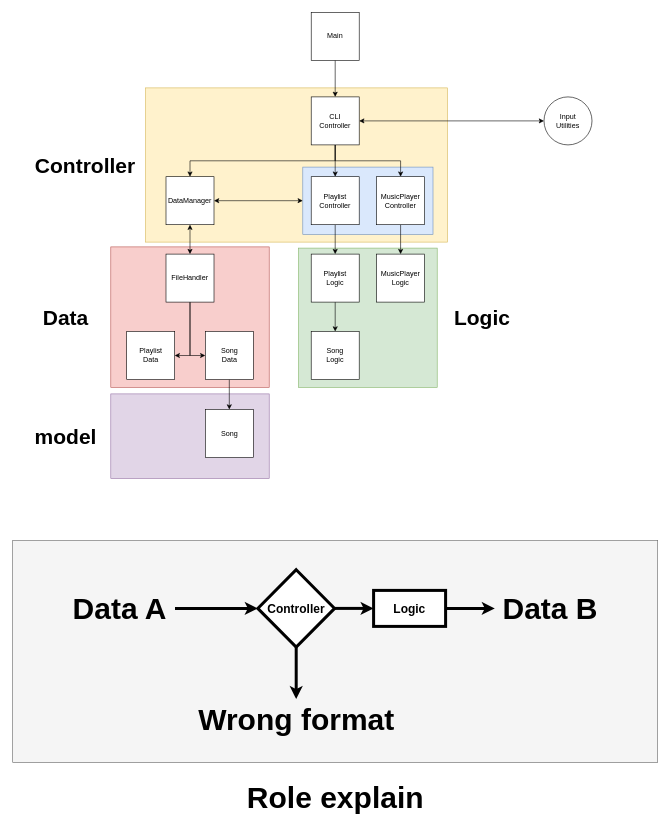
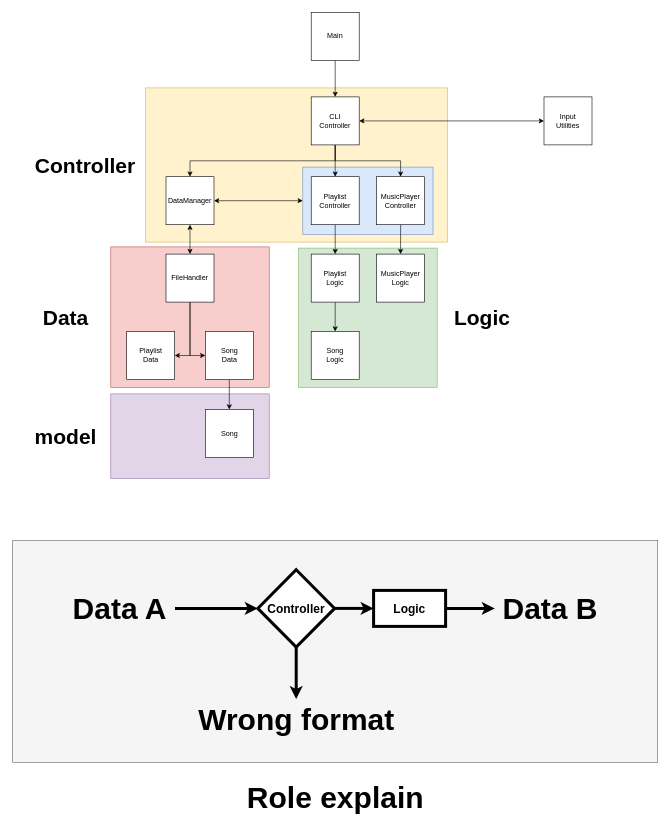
  <mxCell id="0" />
  <mxCell id="1" parent="0" />
  <mxCell id="2" value="" style="rounded=0;whiteSpace=wrap;html=1;fillColor=#f5f5f5;strokeColor=#666666;fontColor=#333333;" vertex="1" parent="1"><mxGeometry x="20.5" y="900.5" width="1075" height="370" as="geometry" /></mxCell>
  <mxCell id="3" value="" style="rounded=0;whiteSpace=wrap;html=1;fillColor=#d5e8d4;strokeColor=#82b366;" parent="1" vertex="1"><mxGeometry x="497" y="413" width="231" height="232" as="geometry" /></mxCell>
  <mxCell id="4" value="" style="rounded=0;whiteSpace=wrap;html=1;fillColor=#e1d5e7;strokeColor=#9673a6;" parent="1" vertex="1"><mxGeometry x="184" y="656" width="264" height="141" as="geometry" /></mxCell>
  <mxCell id="5" value="" style="rounded=0;whiteSpace=wrap;html=1;fillColor=#f8cecc;strokeColor=#b85450;" parent="1" vertex="1"><mxGeometry x="184" y="411" width="264" height="234" as="geometry" /></mxCell>
  <mxCell id="6" value="" style="rounded=0;whiteSpace=wrap;html=1;fillColor=#fff2cc;strokeColor=#d6b656;" parent="1" vertex="1"><mxGeometry x="242" y="146" width="503" height="257" as="geometry" /></mxCell>
  <mxCell id="7" value="" style="rounded=0;whiteSpace=wrap;html=1;fillColor=#dae8fc;strokeColor=#6c8ebf;" parent="1" vertex="1"><mxGeometry x="504" y="278" width="217" height="112" as="geometry" /></mxCell>
  <mxCell id="8" style="edgeStyle=orthogonalEdgeStyle;rounded=0;orthogonalLoop=1;jettySize=auto;html=1;" parent="1" source="9" target="33" edge="1"><mxGeometry relative="1" as="geometry" /></mxCell>
  <mxCell id="9" value="MusicPlayer&lt;br&gt;&lt;div&gt;Controller&lt;/div&gt;" style="whiteSpace=wrap;html=1;aspect=fixed;" parent="1" vertex="1"><mxGeometry x="627" y="294" width="80" height="80" as="geometry" /></mxCell>
  <mxCell id="10" style="edgeStyle=orthogonalEdgeStyle;rounded=0;orthogonalLoop=1;jettySize=auto;html=1;exitX=0.5;exitY=1;exitDx=0;exitDy=0;" parent="1" source="14" target="16" edge="1"><mxGeometry relative="1" as="geometry" /></mxCell>
  <mxCell id="11" style="edgeStyle=orthogonalEdgeStyle;rounded=0;orthogonalLoop=1;jettySize=auto;html=1;exitX=0.5;exitY=1;exitDx=0;exitDy=0;" parent="1" source="14" target="9" edge="1"><mxGeometry relative="1" as="geometry" /></mxCell>
  <mxCell id="12" style="edgeStyle=orthogonalEdgeStyle;rounded=0;orthogonalLoop=1;jettySize=auto;html=1;startArrow=classic;startFill=1;" parent="1" source="14" target="17" edge="1"><mxGeometry relative="1" as="geometry" /></mxCell>
  <mxCell id="13" style="edgeStyle=orthogonalEdgeStyle;rounded=0;orthogonalLoop=1;jettySize=auto;html=1;entryX=0.5;entryY=0;entryDx=0;entryDy=0;exitX=0.5;exitY=1;exitDx=0;exitDy=0;" parent="1" source="14" target="32" edge="1"><mxGeometry relative="1" as="geometry" /></mxCell>
  <mxCell id="14" value="CLI&lt;div&gt;Controller&lt;/div&gt;" style="whiteSpace=wrap;html=1;aspect=fixed;" parent="1" vertex="1"><mxGeometry x="518" y="161" width="80" height="80" as="geometry" /></mxCell>
  <mxCell id="15" style="edgeStyle=orthogonalEdgeStyle;rounded=0;orthogonalLoop=1;jettySize=auto;html=1;" parent="1" source="16" target="21" edge="1"><mxGeometry relative="1" as="geometry" /></mxCell>
  <mxCell id="16" value="Playlist&lt;br&gt;&lt;div&gt;Controller&lt;/div&gt;" style="whiteSpace=wrap;html=1;aspect=fixed;" parent="1" vertex="1"><mxGeometry x="518" y="294" width="80" height="80" as="geometry" /></mxCell>
- <mxCell id="17" value="Input&lt;div&gt;Utilities&lt;/div&gt;" style="ellipse;whiteSpace=wrap;html=1;aspect=fixed;" parent="1" vertex="1"><mxGeometry x="906" y="161" width="80" height="80" as="geometry" /></mxCell>
+ <mxCell id="17" value="Input&lt;div&gt;Utilities&lt;/div&gt;" style="whiteSpace=wrap;html=1;aspect=fixed;" parent="1" vertex="1"><mxGeometry x="906" y="161" width="80" height="80" as="geometry" /></mxCell>
  <mxCell id="18" style="edgeStyle=orthogonalEdgeStyle;rounded=0;orthogonalLoop=1;jettySize=auto;html=1;" parent="1" source="19" target="14" edge="1"><mxGeometry relative="1" as="geometry" /></mxCell>
  <mxCell id="19" value="Main" style="whiteSpace=wrap;html=1;aspect=fixed;" parent="1" vertex="1"><mxGeometry x="518" y="20" width="80" height="80" as="geometry" /></mxCell>
  <mxCell id="20" style="edgeStyle=orthogonalEdgeStyle;rounded=0;orthogonalLoop=1;jettySize=auto;html=1;" parent="1" source="21" target="22" edge="1"><mxGeometry relative="1" as="geometry" /></mxCell>
  <mxCell id="21" value="Playlist&lt;br&gt;&lt;div&gt;Logic&lt;/div&gt;" style="whiteSpace=wrap;html=1;aspect=fixed;" parent="1" vertex="1"><mxGeometry x="518" y="423" width="80" height="80" as="geometry" /></mxCell>
  <mxCell id="22" value="Song&lt;br&gt;&lt;div&gt;Logic&lt;/div&gt;" style="whiteSpace=wrap;html=1;aspect=fixed;" parent="1" vertex="1"><mxGeometry x="518" y="552" width="80" height="80" as="geometry" /></mxCell>
  <mxCell id="23" value="Playlist&lt;br&gt;&lt;div&gt;Data&lt;/div&gt;" style="whiteSpace=wrap;html=1;aspect=fixed;" parent="1" vertex="1"><mxGeometry x="210.5" y="552" width="80" height="80" as="geometry" /></mxCell>
  <mxCell id="24" style="edgeStyle=orthogonalEdgeStyle;rounded=0;orthogonalLoop=1;jettySize=auto;html=1;" parent="1" source="25" target="26" edge="1"><mxGeometry relative="1" as="geometry" /></mxCell>
  <mxCell id="25" value="Song&lt;br&gt;&lt;div&gt;Data&lt;/div&gt;" style="whiteSpace=wrap;html=1;aspect=fixed;" parent="1" vertex="1"><mxGeometry x="341.5" y="552" width="80" height="80" as="geometry" /></mxCell>
  <mxCell id="26" value="Song" style="whiteSpace=wrap;html=1;aspect=fixed;" parent="1" vertex="1"><mxGeometry x="341.5" y="682" width="80" height="80" as="geometry" /></mxCell>
  <mxCell id="27" style="edgeStyle=orthogonalEdgeStyle;rounded=0;orthogonalLoop=1;jettySize=auto;html=1;entryX=0.5;entryY=1;entryDx=0;entryDy=0;startArrow=classic;startFill=1;" parent="1" source="30" target="32" edge="1"><mxGeometry relative="1" as="geometry" /></mxCell>
  <mxCell id="28" style="edgeStyle=orthogonalEdgeStyle;rounded=0;orthogonalLoop=1;jettySize=auto;html=1;entryX=0;entryY=0.5;entryDx=0;entryDy=0;" parent="1" source="30" target="25" edge="1"><mxGeometry relative="1" as="geometry" /></mxCell>
  <mxCell id="29" style="edgeStyle=orthogonalEdgeStyle;rounded=0;orthogonalLoop=1;jettySize=auto;html=1;entryX=1;entryY=0.5;entryDx=0;entryDy=0;" parent="1" source="30" target="23" edge="1"><mxGeometry relative="1" as="geometry" /></mxCell>
  <mxCell id="30" value="FileHandler" style="whiteSpace=wrap;html=1;aspect=fixed;" parent="1" vertex="1"><mxGeometry x="276" y="423" width="80" height="80" as="geometry" /></mxCell>
  <mxCell id="31" style="edgeStyle=orthogonalEdgeStyle;rounded=0;orthogonalLoop=1;jettySize=auto;html=1;startArrow=classic;startFill=1;" parent="1" source="32" target="7" edge="1"><mxGeometry relative="1" as="geometry" /></mxCell>
  <mxCell id="32" value="DataManager" style="whiteSpace=wrap;html=1;aspect=fixed;" parent="1" vertex="1"><mxGeometry x="276" y="294" width="80" height="80" as="geometry" /></mxCell>
  <mxCell id="33" value="MusicPlayer&lt;br&gt;&lt;div&gt;Logic&lt;/div&gt;" style="whiteSpace=wrap;html=1;aspect=fixed;" parent="1" vertex="1"><mxGeometry x="627" y="423" width="80" height="80" as="geometry" /></mxCell>
  <mxCell id="34" value="model" style="text;html=1;align=center;verticalAlign=middle;whiteSpace=wrap;rounded=0;fontSize=35;fontStyle=1" parent="1" vertex="1"><mxGeometry x="48" y="698.5" width="122" height="56" as="geometry" /></mxCell>
  <mxCell id="35" value="Data" style="text;html=1;align=center;verticalAlign=middle;whiteSpace=wrap;rounded=0;fontSize=35;fontStyle=1" parent="1" vertex="1"><mxGeometry x="48" y="500" width="122" height="56" as="geometry" /></mxCell>
  <mxCell id="36" value="Controller" style="text;html=1;align=center;verticalAlign=middle;whiteSpace=wrap;rounded=0;fontSize=35;fontStyle=1" parent="1" vertex="1"><mxGeometry x="51" y="246.5" width="181" height="56" as="geometry" /></mxCell>
  <mxCell id="37" value="Logic" style="text;html=1;align=center;verticalAlign=middle;whiteSpace=wrap;rounded=0;fontSize=35;fontStyle=1" parent="1" vertex="1"><mxGeometry x="740" y="500" width="126" height="56" as="geometry" /></mxCell>
  <mxCell id="38" value="" style="group" vertex="1" connectable="0" parent="1"><mxGeometry x="107" y="949" width="902" height="273" as="geometry" /></mxCell>
  <mxCell id="39" style="edgeStyle=orthogonalEdgeStyle;rounded=0;orthogonalLoop=1;jettySize=auto;html=1;strokeWidth=5;" edge="1" parent="38" source="41" target="43"><mxGeometry relative="1" as="geometry" /></mxCell>
  <mxCell id="40" style="edgeStyle=orthogonalEdgeStyle;rounded=0;orthogonalLoop=1;jettySize=auto;html=1;strokeWidth=5;" edge="1" parent="38" source="41"><mxGeometry relative="1" as="geometry"><mxPoint x="386" y="215.6" as="targetPoint" /></mxGeometry></mxCell>
  <mxCell id="41" value="Controller" style="strokeWidth=5;html=1;shape=mxgraph.flowchart.decision;whiteSpace=wrap;fontStyle=1;fontSize=20;" vertex="1" parent="38"><mxGeometry x="322" width="128" height="129" as="geometry" /></mxCell>
  <mxCell id="42" style="edgeStyle=orthogonalEdgeStyle;rounded=0;orthogonalLoop=1;jettySize=auto;html=1;strokeWidth=5;" edge="1" parent="38" source="43" target="46"><mxGeometry relative="1" as="geometry" /></mxCell>
  <mxCell id="43" value="&lt;font style=&quot;font-size: 20px;&quot;&gt;&lt;b&gt;Logic&lt;/b&gt;&lt;/font&gt;" style="rounded=0;whiteSpace=wrap;html=1;strokeWidth=5;" vertex="1" parent="38"><mxGeometry x="515" y="34.5" width="120" height="60" as="geometry" /></mxCell>
  <mxCell id="44" style="edgeStyle=orthogonalEdgeStyle;rounded=0;orthogonalLoop=1;jettySize=auto;html=1;strokeWidth=5;" edge="1" parent="38" source="45" target="41"><mxGeometry relative="1" as="geometry" /></mxCell>
  <mxCell id="45" value="Data A" style="text;html=1;align=center;verticalAlign=middle;whiteSpace=wrap;rounded=0;fontSize=50;fontStyle=1" vertex="1" parent="38"><mxGeometry y="40" width="184" height="49" as="geometry" /></mxCell>
  <mxCell id="46" value="Data B" style="text;html=1;align=center;verticalAlign=middle;whiteSpace=wrap;rounded=0;fontSize=50;fontStyle=1" vertex="1" parent="38"><mxGeometry x="717" y="40" width="185" height="49" as="geometry" /></mxCell>
  <mxCell id="47" value="Wrong format" style="text;html=1;align=center;verticalAlign=middle;whiteSpace=wrap;rounded=0;fontSize=50;fontStyle=1" vertex="1" parent="38"><mxGeometry x="186.5" y="224" width="399" height="49" as="geometry" /></mxCell>
  <mxCell id="48" value="Role explain" style="text;html=1;align=center;verticalAlign=middle;whiteSpace=wrap;rounded=0;fontSize=50;fontStyle=1" vertex="1" parent="1"><mxGeometry x="358.5" y="1304" width="399" height="49" as="geometry" /></mxCell>
